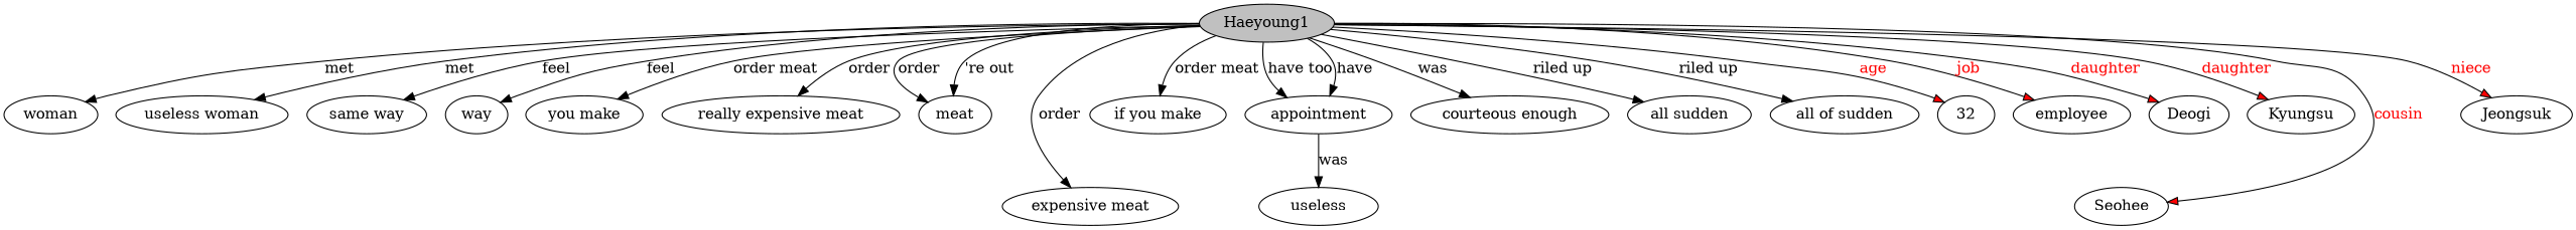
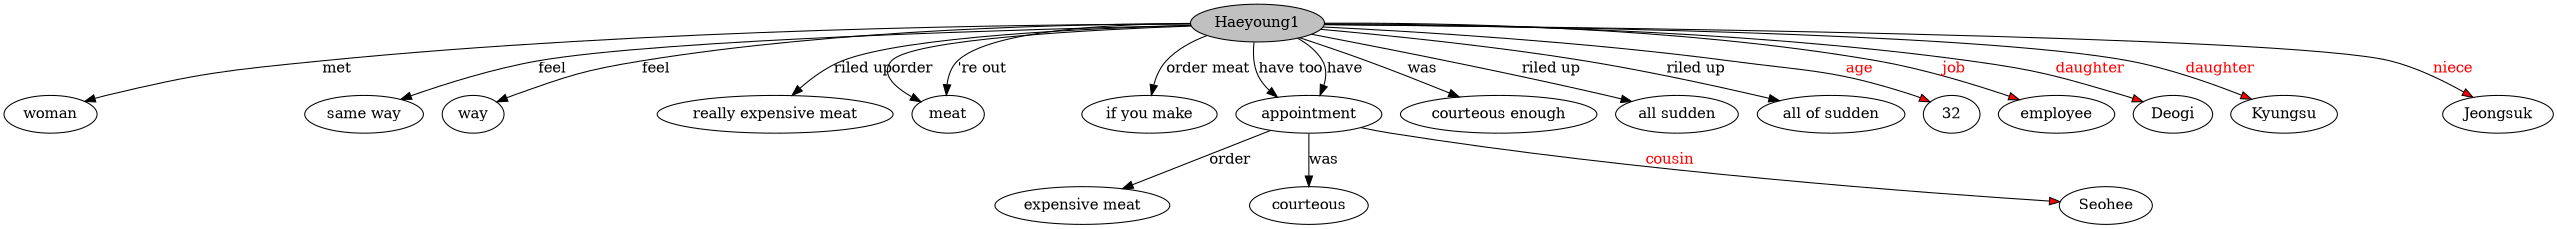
  digraph {
    n1 [fillcolor=gray label=Haeyoung1 style=filled]
    n2 [label=woman]
-   n3 [label="useless woman"]
    n4 [label="same way"]
    n5 [label=way]
-   n6 [label="you make"]
    n7 [label="really expensive meat"]
    n8 [label=meat]
    n9 [label="expensive meat"]
    n10 [label="if you make"]
    n11 [label=appointment]
    n12 [label="courteous enough"]
    n13 [label="all sudden"]
    n14 [label="all of sudden"]
    n15 [label=32]
    n16 [label=employee]
    n17 [label=Deogi]
    n18 [label=Kyungsu]
    n19 [label=Seohee]
    n20 [label=Jeongsuk]
-   n21 [label=useless]
+   n21 [label=courteous]
    n1 -> n2 [label=met]
-   n1 -> n3 [label=met]
    n1 -> n4 [label=feel]
    n1 -> n5 [label=feel]
-   n1 -> n6 [label="order meat"]
-   n1 -> n7 [label=order]
+   n1 -> n7 [label="riled up"]
    n1 -> n8 [label=order]
    n1 -> n8 [label="'re out"]
-   n1 -> n9 [label=order]
+   n11 -> n9 [label=order]
    n1 -> n10 [label="order meat" style=filled]
    n1 -> n11 [label="have too"]
    n1 -> n11 [label=have]
    n1 -> n12 [label=was]
    n1 -> n13 [label="riled up"]
    n1 -> n14 [label="riled up"]
    n1 -> n15 [fillcolor=red fontcolor=red label=age style=solid]
    n1 -> n16 [fillcolor=red fontcolor=red label=job style=filled]
    n1 -> n17 [fillcolor=red fontcolor=red label=daughter style=filled]
    n1 -> n18 [fillcolor=red fontcolor=red label=daughter style=filled]
-   n1 -> n19 [fillcolor=red fontcolor=red label=cousin style=filled]
+   n11 -> n19 [fillcolor=red fontcolor=red label=cousin style=filled]
    n1 -> n20 [fillcolor=red fontcolor=red label=niece style=filled]
    n11 -> n21 [label=was]
  }
